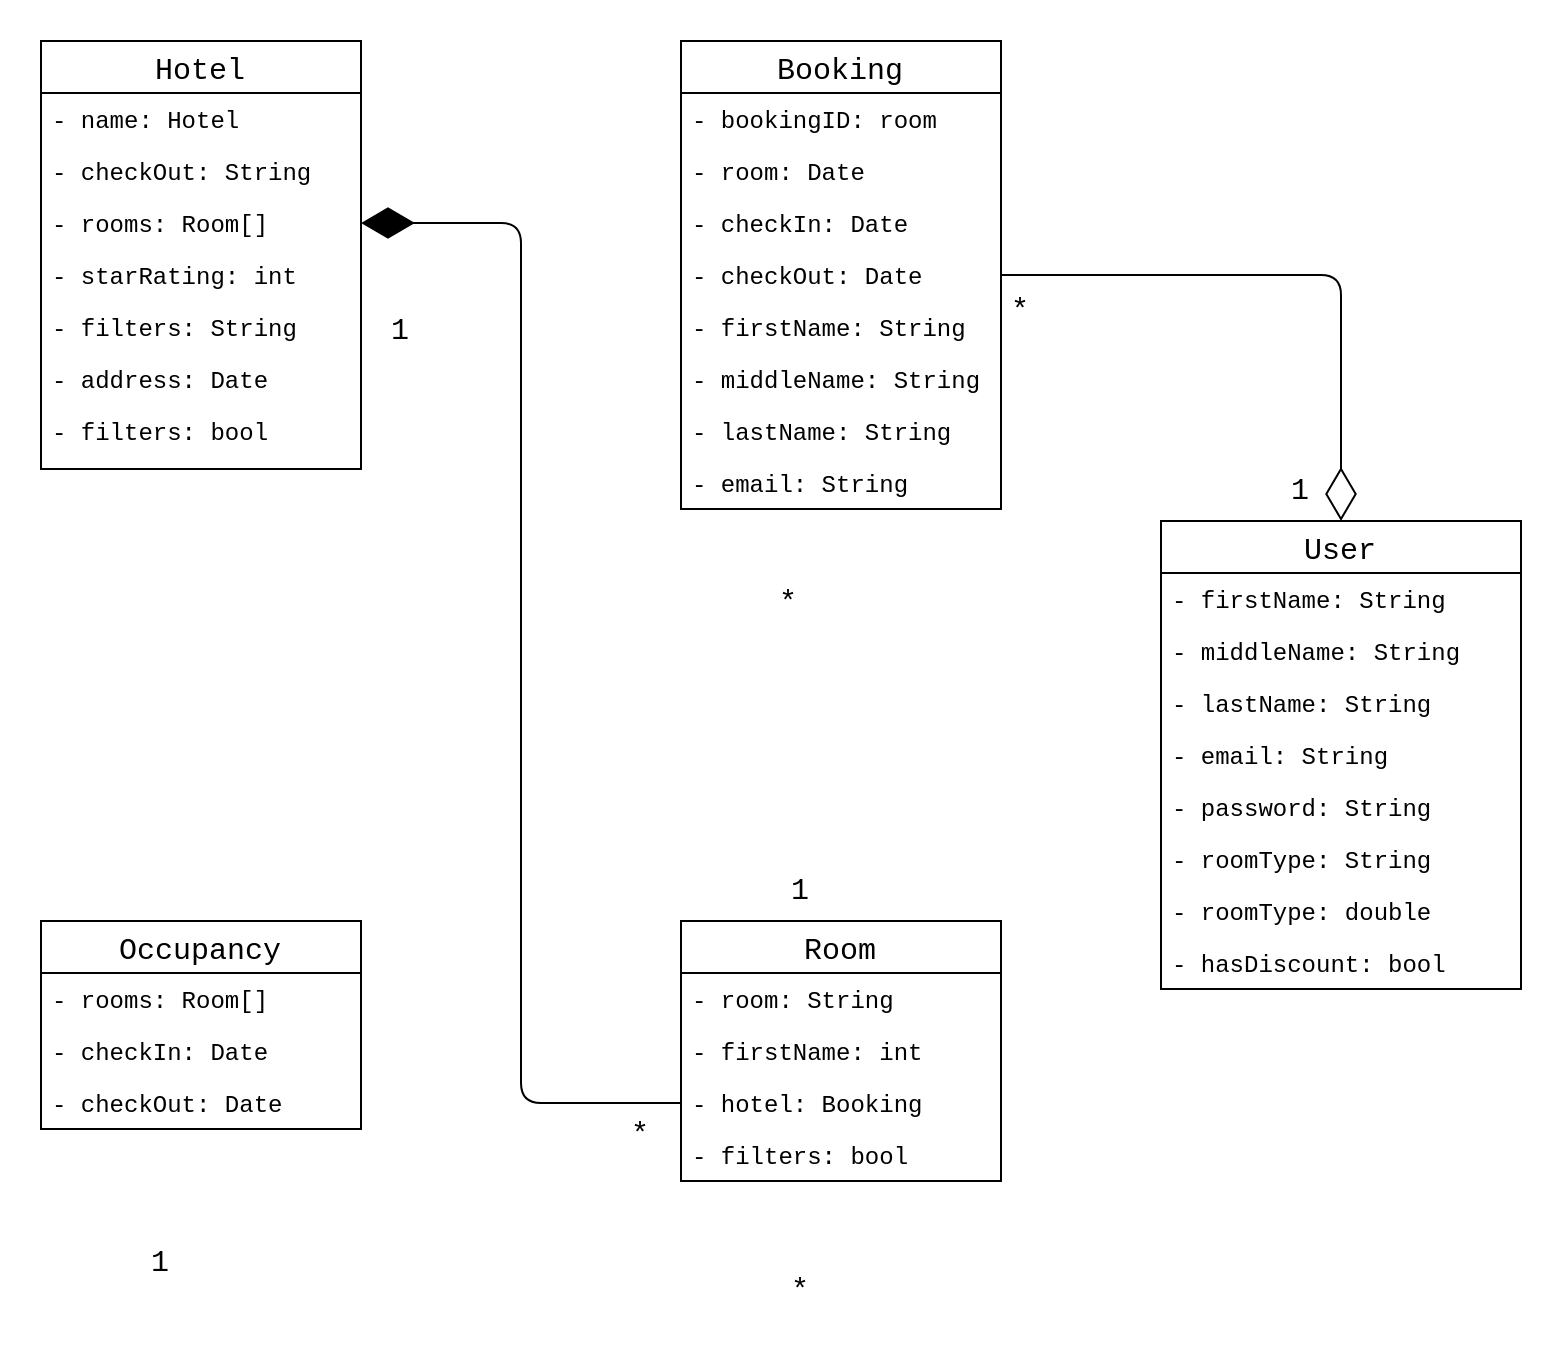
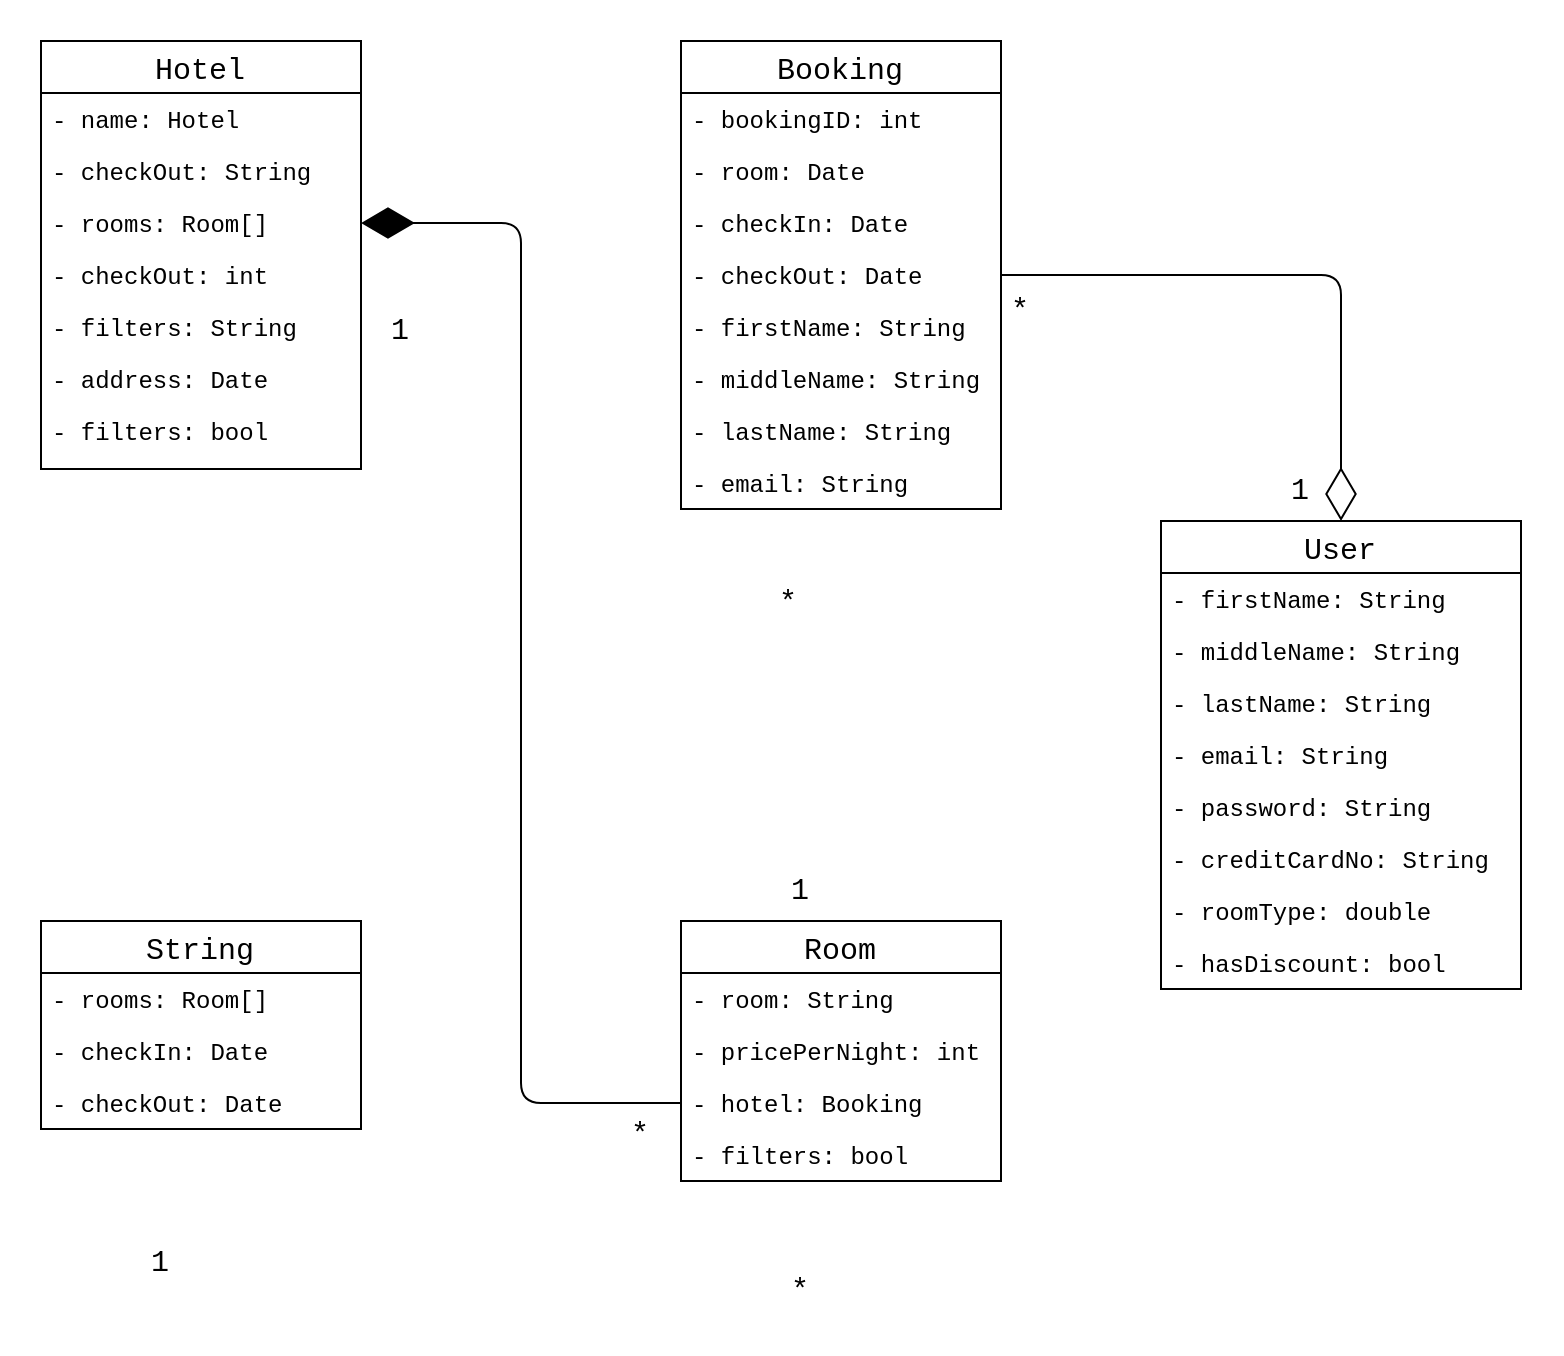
  <mxCell id="0" />
  <mxCell id="1" parent="0" />
- <mxCell id="2" value="Occupancy" style="swimlane;fontStyle=0;childLayout=stackLayout;horizontal=1;startSize=26;fillColor=none;horizontalStack=0;resizeParent=1;resizeParentMax=0;resizeLast=0;collapsible=1;marginBottom=0;fontFamily=Courier New;fontSize=15;" parent="1" vertex="1"><mxGeometry x="20" y="460" width="160" height="104" as="geometry" /></mxCell>
+ <mxCell id="2" value="String" style="swimlane;fontStyle=0;childLayout=stackLayout;horizontal=1;startSize=26;fillColor=none;horizontalStack=0;resizeParent=1;resizeParentMax=0;resizeLast=0;collapsible=1;marginBottom=0;fontFamily=Courier New;fontSize=15;" parent="1" vertex="1"><mxGeometry x="20" y="460" width="160" height="104" as="geometry" /></mxCell>
  <mxCell id="3" value="- rooms: Room[]" style="text;strokeColor=none;fillColor=none;align=left;verticalAlign=top;spacingLeft=4;spacingRight=4;overflow=hidden;rotatable=0;points=[[0,0.5],[1,0.5]];portConstraint=eastwest;fontFamily=Courier New;" parent="2" vertex="1"><mxGeometry y="26" width="160" height="26" as="geometry" /></mxCell>
  <mxCell id="4" value="- checkIn: Date" style="text;strokeColor=none;fillColor=none;align=left;verticalAlign=top;spacingLeft=4;spacingRight=4;overflow=hidden;rotatable=0;points=[[0,0.5],[1,0.5]];portConstraint=eastwest;fontFamily=Courier New;" parent="2" vertex="1"><mxGeometry y="52" width="160" height="26" as="geometry" /></mxCell>
  <mxCell id="5" value="- checkOut: Date" style="text;strokeColor=none;fillColor=none;align=left;verticalAlign=top;spacingLeft=4;spacingRight=4;overflow=hidden;rotatable=0;points=[[0,0.5],[1,0.5]];portConstraint=eastwest;fontFamily=Courier New;" parent="2" vertex="1"><mxGeometry y="78" width="160" height="26" as="geometry" /></mxCell>
  <mxCell id="6" value="Hotel" style="swimlane;fontStyle=0;childLayout=stackLayout;horizontal=1;startSize=26;fillColor=none;horizontalStack=0;resizeParent=1;resizeParentMax=0;resizeLast=0;collapsible=1;marginBottom=0;fontFamily=Courier New;fontSize=15;" parent="1" vertex="1"><mxGeometry x="20" y="20" width="160" height="214" as="geometry" /></mxCell>
  <mxCell id="7" value="- name: Hotel" style="text;strokeColor=none;fillColor=none;align=left;verticalAlign=top;spacingLeft=4;spacingRight=4;overflow=hidden;rotatable=0;points=[[0,0.5],[1,0.5]];portConstraint=eastwest;fontFamily=Courier New;" parent="6" vertex="1"><mxGeometry y="26" width="160" height="26" as="geometry" /></mxCell>
  <mxCell id="8" value="- checkOut: String" style="text;strokeColor=none;fillColor=none;align=left;verticalAlign=top;spacingLeft=4;spacingRight=4;overflow=hidden;rotatable=0;points=[[0,0.5],[1,0.5]];portConstraint=eastwest;fontFamily=Courier New;" parent="6" vertex="1"><mxGeometry y="52" width="160" height="26" as="geometry" /></mxCell>
  <mxCell id="9" value="- rooms: Room[]" style="text;strokeColor=none;fillColor=none;align=left;verticalAlign=top;spacingLeft=4;spacingRight=4;overflow=hidden;rotatable=0;points=[[0,0.5],[1,0.5]];portConstraint=eastwest;fontFamily=Courier New;" parent="6" vertex="1"><mxGeometry y="78" width="160" height="26" as="geometry" /></mxCell>
- <mxCell id="10" value="- starRating: int" style="text;strokeColor=none;fillColor=none;align=left;verticalAlign=top;spacingLeft=4;spacingRight=4;overflow=hidden;rotatable=0;points=[[0,0.5],[1,0.5]];portConstraint=eastwest;fontFamily=Courier New;" parent="6" vertex="1"><mxGeometry y="104" width="160" height="26" as="geometry" /></mxCell>
+ <mxCell id="10" value="- checkOut: int" style="text;strokeColor=none;fillColor=none;align=left;verticalAlign=top;spacingLeft=4;spacingRight=4;overflow=hidden;rotatable=0;points=[[0,0.5],[1,0.5]];portConstraint=eastwest;fontFamily=Courier New;" parent="6" vertex="1"><mxGeometry y="104" width="160" height="26" as="geometry" /></mxCell>
  <mxCell id="11" value="- filters: String" style="text;strokeColor=none;fillColor=none;align=left;verticalAlign=top;spacingLeft=4;spacingRight=4;overflow=hidden;rotatable=0;points=[[0,0.5],[1,0.5]];portConstraint=eastwest;fontFamily=Courier New;" parent="6" vertex="1"><mxGeometry y="130" width="160" height="26" as="geometry" /></mxCell>
  <mxCell id="12" value="- address: Date" style="text;strokeColor=none;fillColor=none;align=left;verticalAlign=top;spacingLeft=4;spacingRight=4;overflow=hidden;rotatable=0;points=[[0,0.5],[1,0.5]];portConstraint=eastwest;fontFamily=Courier New;" parent="6" vertex="1"><mxGeometry y="156" width="160" height="26" as="geometry" /></mxCell>
  <mxCell id="13" value="- filters: bool" style="text;strokeColor=none;fillColor=none;align=left;verticalAlign=top;spacingLeft=4;spacingRight=4;overflow=hidden;rotatable=0;points=[[0,0.5],[1,0.5]];portConstraint=eastwest;fontFamily=Courier New;" parent="6" vertex="1"><mxGeometry y="182" width="160" height="32" as="geometry" /></mxCell>
  <mxCell id="14" value="Booking" style="swimlane;fontStyle=0;childLayout=stackLayout;horizontal=1;startSize=26;fillColor=none;horizontalStack=0;resizeParent=1;resizeParentMax=0;resizeLast=0;collapsible=1;marginBottom=0;fontFamily=Courier New;fontSize=15;" parent="1" vertex="1"><mxGeometry x="340" y="20" width="160" height="234" as="geometry" /></mxCell>
- <mxCell id="15" value="- bookingID: room" style="text;strokeColor=none;fillColor=none;align=left;verticalAlign=top;spacingLeft=4;spacingRight=4;overflow=hidden;rotatable=0;points=[[0,0.5],[1,0.5]];portConstraint=eastwest;fontFamily=Courier New;" parent="14" vertex="1"><mxGeometry y="26" width="160" height="26" as="geometry" /></mxCell>
+ <mxCell id="15" value="- bookingID: int" style="text;strokeColor=none;fillColor=none;align=left;verticalAlign=top;spacingLeft=4;spacingRight=4;overflow=hidden;rotatable=0;points=[[0,0.5],[1,0.5]];portConstraint=eastwest;fontFamily=Courier New;" parent="14" vertex="1"><mxGeometry y="26" width="160" height="26" as="geometry" /></mxCell>
  <mxCell id="16" value="- room: Date" style="text;strokeColor=none;fillColor=none;align=left;verticalAlign=top;spacingLeft=4;spacingRight=4;overflow=hidden;rotatable=0;points=[[0,0.5],[1,0.5]];portConstraint=eastwest;fontFamily=Courier New;" parent="14" vertex="1"><mxGeometry y="52" width="160" height="26" as="geometry" /></mxCell>
  <mxCell id="17" value="- checkIn: Date" style="text;strokeColor=none;fillColor=none;align=left;verticalAlign=top;spacingLeft=4;spacingRight=4;overflow=hidden;rotatable=0;points=[[0,0.5],[1,0.5]];portConstraint=eastwest;fontFamily=Courier New;" parent="14" vertex="1"><mxGeometry y="78" width="160" height="26" as="geometry" /></mxCell>
  <mxCell id="18" value="- checkOut: Date" style="text;strokeColor=none;fillColor=none;align=left;verticalAlign=top;spacingLeft=4;spacingRight=4;overflow=hidden;rotatable=0;points=[[0,0.5],[1,0.5]];portConstraint=eastwest;fontFamily=Courier New;" parent="14" vertex="1"><mxGeometry y="104" width="160" height="26" as="geometry" /></mxCell>
  <mxCell id="19" value="- firstName: String" style="text;strokeColor=none;fillColor=none;align=left;verticalAlign=top;spacingLeft=4;spacingRight=4;overflow=hidden;rotatable=0;points=[[0,0.5],[1,0.5]];portConstraint=eastwest;fontFamily=Courier New;" parent="14" vertex="1"><mxGeometry y="130" width="160" height="26" as="geometry" /></mxCell>
  <mxCell id="20" value="- middleName: String" style="text;strokeColor=none;fillColor=none;align=left;verticalAlign=top;spacingLeft=4;spacingRight=4;overflow=hidden;rotatable=0;points=[[0,0.5],[1,0.5]];portConstraint=eastwest;fontFamily=Courier New;" parent="14" vertex="1"><mxGeometry y="156" width="160" height="26" as="geometry" /></mxCell>
  <mxCell id="21" value="- lastName: String" style="text;strokeColor=none;fillColor=none;align=left;verticalAlign=top;spacingLeft=4;spacingRight=4;overflow=hidden;rotatable=0;points=[[0,0.5],[1,0.5]];portConstraint=eastwest;fontFamily=Courier New;" parent="14" vertex="1"><mxGeometry y="182" width="160" height="26" as="geometry" /></mxCell>
  <mxCell id="22" value="- email: String" style="text;strokeColor=none;fillColor=none;align=left;verticalAlign=top;spacingLeft=4;spacingRight=4;overflow=hidden;rotatable=0;points=[[0,0.5],[1,0.5]];portConstraint=eastwest;fontFamily=Courier New;" parent="14" vertex="1"><mxGeometry y="208" width="160" height="26" as="geometry" /></mxCell>
  <mxCell id="23" value="Room" style="swimlane;fontStyle=0;childLayout=stackLayout;horizontal=1;startSize=26;fillColor=none;horizontalStack=0;resizeParent=1;resizeParentMax=0;resizeLast=0;collapsible=1;marginBottom=0;fontFamily=Courier New;fontSize=15;" parent="1" vertex="1"><mxGeometry x="340" y="460" width="160" height="130" as="geometry" /></mxCell>
  <mxCell id="24" value="- room: String" style="text;strokeColor=none;fillColor=none;align=left;verticalAlign=top;spacingLeft=4;spacingRight=4;overflow=hidden;rotatable=0;points=[[0,0.5],[1,0.5]];portConstraint=eastwest;fontFamily=Courier New;" parent="23" vertex="1"><mxGeometry y="26" width="160" height="26" as="geometry" /></mxCell>
- <mxCell id="25" value="- firstName: int" style="text;strokeColor=none;fillColor=none;align=left;verticalAlign=top;spacingLeft=4;spacingRight=4;overflow=hidden;rotatable=0;points=[[0,0.5],[1,0.5]];portConstraint=eastwest;fontFamily=Courier New;" parent="23" vertex="1"><mxGeometry y="52" width="160" height="26" as="geometry" /></mxCell>
+ <mxCell id="25" value="- pricePerNight: int" style="text;strokeColor=none;fillColor=none;align=left;verticalAlign=top;spacingLeft=4;spacingRight=4;overflow=hidden;rotatable=0;points=[[0,0.5],[1,0.5]];portConstraint=eastwest;fontFamily=Courier New;" parent="23" vertex="1"><mxGeometry y="52" width="160" height="26" as="geometry" /></mxCell>
  <mxCell id="26" value="- hotel: Booking" style="text;strokeColor=none;fillColor=none;align=left;verticalAlign=top;spacingLeft=4;spacingRight=4;overflow=hidden;rotatable=0;points=[[0,0.5],[1,0.5]];portConstraint=eastwest;fontFamily=Courier New;" parent="23" vertex="1"><mxGeometry y="78" width="160" height="26" as="geometry" /></mxCell>
  <mxCell id="27" value="- filters: bool" style="text;strokeColor=none;fillColor=none;align=left;verticalAlign=top;spacingLeft=4;spacingRight=4;overflow=hidden;rotatable=0;points=[[0,0.5],[1,0.5]];portConstraint=eastwest;fontFamily=Courier New;" parent="23" vertex="1"><mxGeometry y="104" width="160" height="26" as="geometry" /></mxCell>
  <mxCell id="28" value="User" style="swimlane;fontStyle=0;childLayout=stackLayout;horizontal=1;startSize=26;fillColor=none;horizontalStack=0;resizeParent=1;resizeParentMax=0;resizeLast=0;collapsible=1;marginBottom=0;fontFamily=Courier New;fontSize=15;" parent="1" vertex="1"><mxGeometry x="580" y="260" width="180" height="234" as="geometry" /></mxCell>
  <mxCell id="29" value="- firstName: String" style="text;strokeColor=none;fillColor=none;align=left;verticalAlign=top;spacingLeft=4;spacingRight=4;overflow=hidden;rotatable=0;points=[[0,0.5],[1,0.5]];portConstraint=eastwest;fontFamily=Courier New;" parent="28" vertex="1"><mxGeometry y="26" width="180" height="26" as="geometry" /></mxCell>
  <mxCell id="30" value="- middleName: String" style="text;strokeColor=none;fillColor=none;align=left;verticalAlign=top;spacingLeft=4;spacingRight=4;overflow=hidden;rotatable=0;points=[[0,0.5],[1,0.5]];portConstraint=eastwest;fontFamily=Courier New;" parent="28" vertex="1"><mxGeometry y="52" width="180" height="26" as="geometry" /></mxCell>
  <mxCell id="31" value="- lastName: String" style="text;strokeColor=none;fillColor=none;align=left;verticalAlign=top;spacingLeft=4;spacingRight=4;overflow=hidden;rotatable=0;points=[[0,0.5],[1,0.5]];portConstraint=eastwest;fontFamily=Courier New;" parent="28" vertex="1"><mxGeometry y="78" width="180" height="26" as="geometry" /></mxCell>
  <mxCell id="32" value="- email: String" style="text;strokeColor=none;fillColor=none;align=left;verticalAlign=top;spacingLeft=4;spacingRight=4;overflow=hidden;rotatable=0;points=[[0,0.5],[1,0.5]];portConstraint=eastwest;fontFamily=Courier New;" parent="28" vertex="1"><mxGeometry y="104" width="180" height="26" as="geometry" /></mxCell>
  <mxCell id="33" value="- password: String" style="text;strokeColor=none;fillColor=none;align=left;verticalAlign=top;spacingLeft=4;spacingRight=4;overflow=hidden;rotatable=0;points=[[0,0.5],[1,0.5]];portConstraint=eastwest;fontFamily=Courier New;" parent="28" vertex="1"><mxGeometry y="130" width="180" height="26" as="geometry" /></mxCell>
- <mxCell id="34" value="- roomType: String" style="text;strokeColor=none;fillColor=none;align=left;verticalAlign=top;spacingLeft=4;spacingRight=4;overflow=hidden;rotatable=0;points=[[0,0.5],[1,0.5]];portConstraint=eastwest;fontFamily=Courier New;" parent="28" vertex="1"><mxGeometry y="156" width="180" height="26" as="geometry" /></mxCell>
+ <mxCell id="34" value="- creditCardNo: String" style="text;strokeColor=none;fillColor=none;align=left;verticalAlign=top;spacingLeft=4;spacingRight=4;overflow=hidden;rotatable=0;points=[[0,0.5],[1,0.5]];portConstraint=eastwest;fontFamily=Courier New;" parent="28" vertex="1"><mxGeometry y="156" width="180" height="26" as="geometry" /></mxCell>
  <mxCell id="35" value="- roomType: double" style="text;strokeColor=none;fillColor=none;align=left;verticalAlign=top;spacingLeft=4;spacingRight=4;overflow=hidden;rotatable=0;points=[[0,0.5],[1,0.5]];portConstraint=eastwest;fontFamily=Courier New;" parent="28" vertex="1"><mxGeometry y="182" width="180" height="26" as="geometry" /></mxCell>
  <mxCell id="36" value="- hasDiscount: bool" style="text;strokeColor=none;fillColor=none;align=left;verticalAlign=top;spacingLeft=4;spacingRight=4;overflow=hidden;rotatable=0;points=[[0,0.5],[1,0.5]];portConstraint=eastwest;fontFamily=Courier New;" parent="28" vertex="1"><mxGeometry y="208" width="180" height="26" as="geometry" /></mxCell>
  <mxCell id="37" value="" style="endArrow=diamondThin;endFill=1;endSize=24;html=1;fontFamily=Courier New;fontSize=15;entryX=1;entryY=0.5;entryDx=0;entryDy=0;exitX=0;exitY=0.5;exitDx=0;exitDy=0;" parent="1" source="26" target="9" edge="1"><mxGeometry width="160" relative="1" as="geometry"><mxPoint x="180" y="360" as="sourcePoint" /><mxPoint x="340" y="360" as="targetPoint" /><Array as="points"><mxPoint x="260" y="551" /><mxPoint x="260" y="111" /></Array></mxGeometry></mxCell>
  <mxCell id="38" value="" style="endArrow=diamondThin;endFill=0;endSize=24;html=1;fontFamily=Courier New;fontSize=15;exitX=1;exitY=0.5;exitDx=0;exitDy=0;entryX=0.5;entryY=0;entryDx=0;entryDy=0;" parent="1" source="18" target="28" edge="1"><mxGeometry width="160" relative="1" as="geometry"><mxPoint x="590" y="140" as="sourcePoint" /><mxPoint x="750" y="140" as="targetPoint" /><Array as="points"><mxPoint x="670" y="137" /></Array></mxGeometry></mxCell>
  <mxCell id="39" value="1" style="text;align=center;fontStyle=0;verticalAlign=middle;spacingLeft=3;spacingRight=3;strokeColor=none;rotatable=0;points=[[0,0.5],[1,0.5]];portConstraint=eastwest;fontFamily=Courier New;fontSize=15;" parent="1" vertex="1"><mxGeometry x="610" y="230" width="80" height="26" as="geometry" /></mxCell>
  <mxCell id="40" value="1" style="text;align=center;fontStyle=0;verticalAlign=middle;spacingLeft=3;spacingRight=3;strokeColor=none;rotatable=0;points=[[0,0.5],[1,0.5]];portConstraint=eastwest;fontFamily=Courier New;fontSize=15;" parent="1" vertex="1"><mxGeometry x="40" y="616" width="80" height="26" as="geometry" /></mxCell>
  <mxCell id="41" value="1" style="text;align=center;fontStyle=0;verticalAlign=middle;spacingLeft=3;spacingRight=3;strokeColor=none;rotatable=0;points=[[0,0.5],[1,0.5]];portConstraint=eastwest;fontFamily=Courier New;fontSize=15;" parent="1" vertex="1"><mxGeometry x="360" y="430" width="80" height="26" as="geometry" /></mxCell>
  <mxCell id="42" value="1" style="text;align=center;fontStyle=0;verticalAlign=middle;spacingLeft=3;spacingRight=3;strokeColor=none;rotatable=0;points=[[0,0.5],[1,0.5]];portConstraint=eastwest;fontFamily=Courier New;fontSize=15;" parent="1" vertex="1"><mxGeometry x="160" y="150" width="80" height="26" as="geometry" /></mxCell>
  <mxCell id="43" value="*" style="text;align=center;fontStyle=0;verticalAlign=middle;spacingLeft=3;spacingRight=3;strokeColor=none;rotatable=0;points=[[0,0.5],[1,0.5]];portConstraint=eastwest;fontFamily=Courier New;fontSize=15;" parent="1" vertex="1"><mxGeometry x="354" y="286" width="80" height="26" as="geometry" /></mxCell>
  <mxCell id="44" value="*" style="text;align=center;fontStyle=0;verticalAlign=middle;spacingLeft=3;spacingRight=3;strokeColor=none;rotatable=0;points=[[0,0.5],[1,0.5]];portConstraint=eastwest;fontFamily=Courier New;fontSize=15;" parent="1" vertex="1"><mxGeometry x="470" y="140" width="80" height="26" as="geometry" /></mxCell>
  <mxCell id="45" value="*" style="text;align=center;fontStyle=0;verticalAlign=middle;spacingLeft=3;spacingRight=3;strokeColor=none;rotatable=0;points=[[0,0.5],[1,0.5]];portConstraint=eastwest;fontFamily=Courier New;fontSize=15;" parent="1" vertex="1"><mxGeometry x="280" y="552" width="80" height="26" as="geometry" /></mxCell>
  <mxCell id="46" value="*" style="text;align=center;fontStyle=0;verticalAlign=middle;spacingLeft=3;spacingRight=3;strokeColor=none;rotatable=0;points=[[0,0.5],[1,0.5]];portConstraint=eastwest;fontFamily=Courier New;fontSize=15;" parent="1" vertex="1"><mxGeometry x="360" y="630" width="80" height="26" as="geometry" /></mxCell>
